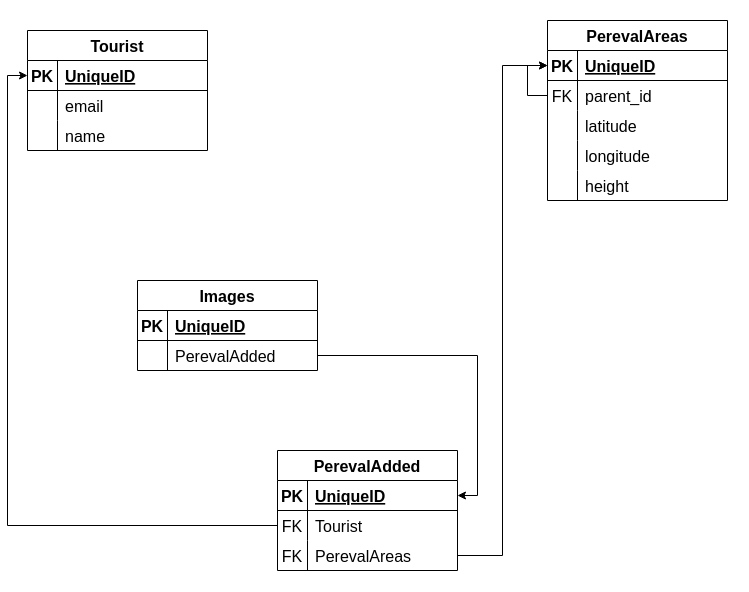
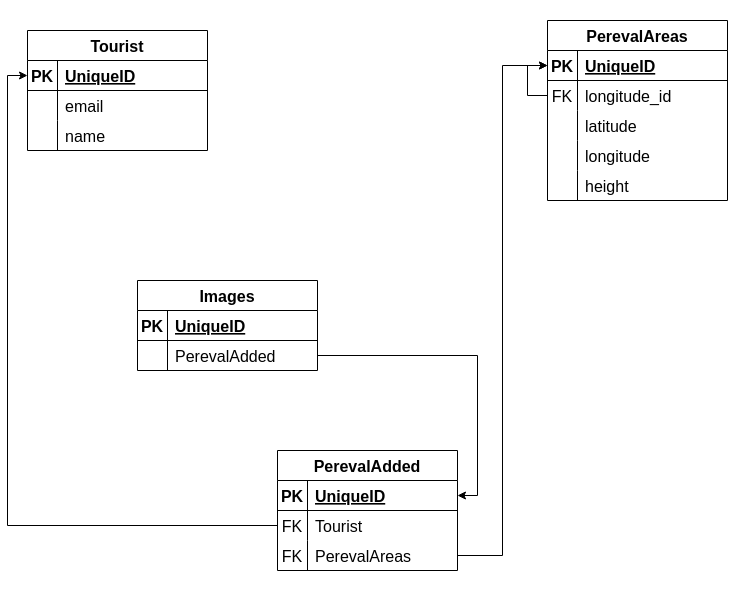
  <mxCell id="0" />
  <mxCell id="1" parent="0" />
  <mxCell id="2" value="PerevalAreas" style="shape=table;startSize=30;container=1;collapsible=1;childLayout=tableLayout;fixedRows=1;rowLines=0;fontStyle=1;align=center;resizeLast=1;fontSize=16;" parent="1" vertex="1"><mxGeometry x="540" y="20" width="180" height="180" as="geometry" /></mxCell>
  <mxCell id="3" value="" style="shape=tableRow;horizontal=0;startSize=0;swimlaneHead=0;swimlaneBody=0;fillColor=none;collapsible=0;dropTarget=0;points=[[0,0.5],[1,0.5]];portConstraint=eastwest;top=0;left=0;right=0;bottom=1;fontSize=16;" parent="2" vertex="1"><mxGeometry y="30" width="180" height="30" as="geometry" /></mxCell>
  <mxCell id="4" value="PK" style="shape=partialRectangle;connectable=0;fillColor=none;top=0;left=0;bottom=0;right=0;fontStyle=1;overflow=hidden;fontSize=16;" parent="3" vertex="1"><mxGeometry width="30" height="30" as="geometry"><mxRectangle width="30" height="30" as="alternateBounds" /></mxGeometry></mxCell>
  <mxCell id="5" value="UniqueID" style="shape=partialRectangle;connectable=0;fillColor=none;top=0;left=0;bottom=0;right=0;align=left;spacingLeft=6;fontStyle=5;overflow=hidden;fontSize=16;" parent="3" vertex="1"><mxGeometry x="30" width="150" height="30" as="geometry"><mxRectangle width="150" height="30" as="alternateBounds" /></mxGeometry></mxCell>
  <mxCell id="6" style="edgeStyle=orthogonalEdgeStyle;rounded=0;orthogonalLoop=1;jettySize=auto;html=1;exitX=0;exitY=0.5;exitDx=0;exitDy=0;fontSize=16;" parent="2" source="7" target="3" edge="1"><mxGeometry relative="1" as="geometry" /></mxCell>
  <mxCell id="7" value="" style="shape=tableRow;horizontal=0;startSize=0;swimlaneHead=0;swimlaneBody=0;fillColor=none;collapsible=0;dropTarget=0;points=[[0,0.5],[1,0.5]];portConstraint=eastwest;top=0;left=0;right=0;bottom=0;fontSize=16;" parent="2" vertex="1"><mxGeometry y="60" width="180" height="30" as="geometry" /></mxCell>
  <mxCell id="8" value="FK" style="shape=partialRectangle;connectable=0;fillColor=none;top=0;left=0;bottom=0;right=0;editable=1;overflow=hidden;fontSize=16;" parent="7" vertex="1"><mxGeometry width="30" height="30" as="geometry"><mxRectangle width="30" height="30" as="alternateBounds" /></mxGeometry></mxCell>
- <mxCell id="9" value="parent_id" style="shape=partialRectangle;connectable=0;fillColor=none;top=0;left=0;bottom=0;right=0;align=left;spacingLeft=6;overflow=hidden;fontSize=16;" parent="7" vertex="1"><mxGeometry x="30" width="150" height="30" as="geometry"><mxRectangle width="150" height="30" as="alternateBounds" /></mxGeometry></mxCell>
+ <mxCell id="9" value="longitude_id" style="shape=partialRectangle;connectable=0;fillColor=none;top=0;left=0;bottom=0;right=0;align=left;spacingLeft=6;overflow=hidden;fontSize=16;" parent="7" vertex="1"><mxGeometry x="30" width="150" height="30" as="geometry"><mxRectangle width="150" height="30" as="alternateBounds" /></mxGeometry></mxCell>
  <mxCell id="10" value="" style="shape=tableRow;horizontal=0;startSize=0;swimlaneHead=0;swimlaneBody=0;fillColor=none;collapsible=0;dropTarget=0;points=[[0,0.5],[1,0.5]];portConstraint=eastwest;top=0;left=0;right=0;bottom=0;fontSize=16;" parent="2" vertex="1"><mxGeometry y="90" width="180" height="30" as="geometry" /></mxCell>
  <mxCell id="11" value="" style="shape=partialRectangle;connectable=0;fillColor=none;top=0;left=0;bottom=0;right=0;editable=1;overflow=hidden;fontSize=16;" parent="10" vertex="1"><mxGeometry width="30" height="30" as="geometry"><mxRectangle width="30" height="30" as="alternateBounds" /></mxGeometry></mxCell>
  <mxCell id="12" value="latitude" style="shape=partialRectangle;connectable=0;fillColor=none;top=0;left=0;bottom=0;right=0;align=left;spacingLeft=6;overflow=hidden;fontSize=16;" parent="10" vertex="1"><mxGeometry x="30" width="150" height="30" as="geometry"><mxRectangle width="150" height="30" as="alternateBounds" /></mxGeometry></mxCell>
  <mxCell id="13" value="" style="shape=tableRow;horizontal=0;startSize=0;swimlaneHead=0;swimlaneBody=0;fillColor=none;collapsible=0;dropTarget=0;points=[[0,0.5],[1,0.5]];portConstraint=eastwest;top=0;left=0;right=0;bottom=0;fontSize=16;" parent="2" vertex="1"><mxGeometry y="120" width="180" height="30" as="geometry" /></mxCell>
  <mxCell id="14" value="" style="shape=partialRectangle;connectable=0;fillColor=none;top=0;left=0;bottom=0;right=0;editable=1;overflow=hidden;fontSize=16;" parent="13" vertex="1"><mxGeometry width="30" height="30" as="geometry"><mxRectangle width="30" height="30" as="alternateBounds" /></mxGeometry></mxCell>
  <mxCell id="15" value="longitude" style="shape=partialRectangle;connectable=0;fillColor=none;top=0;left=0;bottom=0;right=0;align=left;spacingLeft=6;overflow=hidden;fontSize=16;" parent="13" vertex="1"><mxGeometry x="30" width="150" height="30" as="geometry"><mxRectangle width="150" height="30" as="alternateBounds" /></mxGeometry></mxCell>
  <mxCell id="16" style="shape=tableRow;horizontal=0;startSize=0;swimlaneHead=0;swimlaneBody=0;fillColor=none;collapsible=0;dropTarget=0;points=[[0,0.5],[1,0.5]];portConstraint=eastwest;top=0;left=0;right=0;bottom=0;fontSize=16;" parent="2" vertex="1"><mxGeometry y="150" width="180" height="30" as="geometry" /></mxCell>
  <mxCell id="17" style="shape=partialRectangle;connectable=0;fillColor=none;top=0;left=0;bottom=0;right=0;editable=1;overflow=hidden;fontSize=16;" parent="16" vertex="1"><mxGeometry width="30" height="30" as="geometry"><mxRectangle width="30" height="30" as="alternateBounds" /></mxGeometry></mxCell>
  <mxCell id="18" value="height" style="shape=partialRectangle;connectable=0;fillColor=none;top=0;left=0;bottom=0;right=0;align=left;spacingLeft=6;overflow=hidden;fontSize=16;" parent="16" vertex="1"><mxGeometry x="30" width="150" height="30" as="geometry"><mxRectangle width="150" height="30" as="alternateBounds" /></mxGeometry></mxCell>
  <mxCell id="19" value="Tourist" style="shape=table;startSize=30;container=1;collapsible=1;childLayout=tableLayout;fixedRows=1;rowLines=0;fontStyle=1;align=center;resizeLast=1;fontSize=16;" parent="1" vertex="1"><mxGeometry x="20" y="30" width="180" height="120" as="geometry" /></mxCell>
  <mxCell id="20" value="" style="shape=tableRow;horizontal=0;startSize=0;swimlaneHead=0;swimlaneBody=0;fillColor=none;collapsible=0;dropTarget=0;points=[[0,0.5],[1,0.5]];portConstraint=eastwest;top=0;left=0;right=0;bottom=1;fontSize=16;" parent="19" vertex="1"><mxGeometry y="30" width="180" height="30" as="geometry" /></mxCell>
  <mxCell id="21" value="PK" style="shape=partialRectangle;connectable=0;fillColor=none;top=0;left=0;bottom=0;right=0;fontStyle=1;overflow=hidden;fontSize=16;" parent="20" vertex="1"><mxGeometry width="30" height="30" as="geometry"><mxRectangle width="30" height="30" as="alternateBounds" /></mxGeometry></mxCell>
  <mxCell id="22" value="UniqueID" style="shape=partialRectangle;connectable=0;fillColor=none;top=0;left=0;bottom=0;right=0;align=left;spacingLeft=6;fontStyle=5;overflow=hidden;fontSize=16;" parent="20" vertex="1"><mxGeometry x="30" width="150" height="30" as="geometry"><mxRectangle width="150" height="30" as="alternateBounds" /></mxGeometry></mxCell>
  <mxCell id="23" value="" style="shape=tableRow;horizontal=0;startSize=0;swimlaneHead=0;swimlaneBody=0;fillColor=none;collapsible=0;dropTarget=0;points=[[0,0.5],[1,0.5]];portConstraint=eastwest;top=0;left=0;right=0;bottom=0;fontSize=16;" parent="19" vertex="1"><mxGeometry y="60" width="180" height="30" as="geometry" /></mxCell>
  <mxCell id="24" value="" style="shape=partialRectangle;connectable=0;fillColor=none;top=0;left=0;bottom=0;right=0;editable=1;overflow=hidden;fontSize=16;" parent="23" vertex="1"><mxGeometry width="30" height="30" as="geometry"><mxRectangle width="30" height="30" as="alternateBounds" /></mxGeometry></mxCell>
  <mxCell id="25" value="email" style="shape=partialRectangle;connectable=0;fillColor=none;top=0;left=0;bottom=0;right=0;align=left;spacingLeft=6;overflow=hidden;fontSize=16;" parent="23" vertex="1"><mxGeometry x="30" width="150" height="30" as="geometry"><mxRectangle width="150" height="30" as="alternateBounds" /></mxGeometry></mxCell>
  <mxCell id="26" value="" style="shape=tableRow;horizontal=0;startSize=0;swimlaneHead=0;swimlaneBody=0;fillColor=none;collapsible=0;dropTarget=0;points=[[0,0.5],[1,0.5]];portConstraint=eastwest;top=0;left=0;right=0;bottom=0;fontSize=16;" parent="19" vertex="1"><mxGeometry y="90" width="180" height="30" as="geometry" /></mxCell>
  <mxCell id="27" value="" style="shape=partialRectangle;connectable=0;fillColor=none;top=0;left=0;bottom=0;right=0;editable=1;overflow=hidden;fontSize=16;" parent="26" vertex="1"><mxGeometry width="30" height="30" as="geometry"><mxRectangle width="30" height="30" as="alternateBounds" /></mxGeometry></mxCell>
  <mxCell id="28" value="name" style="shape=partialRectangle;connectable=0;fillColor=none;top=0;left=0;bottom=0;right=0;align=left;spacingLeft=6;overflow=hidden;fontSize=16;" parent="26" vertex="1"><mxGeometry x="30" width="150" height="30" as="geometry"><mxRectangle width="150" height="30" as="alternateBounds" /></mxGeometry></mxCell>
  <mxCell id="29" value="PerevalAdded" style="shape=table;startSize=30;container=1;collapsible=1;childLayout=tableLayout;fixedRows=1;rowLines=0;fontStyle=1;align=center;resizeLast=1;fontSize=16;" parent="1" vertex="1"><mxGeometry x="270" y="450" width="180" height="120" as="geometry" /></mxCell>
  <mxCell id="30" value="" style="shape=tableRow;horizontal=0;startSize=0;swimlaneHead=0;swimlaneBody=0;fillColor=none;collapsible=0;dropTarget=0;points=[[0,0.5],[1,0.5]];portConstraint=eastwest;top=0;left=0;right=0;bottom=1;fontSize=16;" parent="29" vertex="1"><mxGeometry y="30" width="180" height="30" as="geometry" /></mxCell>
  <mxCell id="31" value="PK" style="shape=partialRectangle;connectable=0;fillColor=none;top=0;left=0;bottom=0;right=0;fontStyle=1;overflow=hidden;fontSize=16;" parent="30" vertex="1"><mxGeometry width="30" height="30" as="geometry"><mxRectangle width="30" height="30" as="alternateBounds" /></mxGeometry></mxCell>
  <mxCell id="32" value="UniqueID" style="shape=partialRectangle;connectable=0;fillColor=none;top=0;left=0;bottom=0;right=0;align=left;spacingLeft=6;fontStyle=5;overflow=hidden;fontSize=16;" parent="30" vertex="1"><mxGeometry x="30" width="150" height="30" as="geometry"><mxRectangle width="150" height="30" as="alternateBounds" /></mxGeometry></mxCell>
  <mxCell id="33" value="" style="shape=tableRow;horizontal=0;startSize=0;swimlaneHead=0;swimlaneBody=0;fillColor=none;collapsible=0;dropTarget=0;points=[[0,0.5],[1,0.5]];portConstraint=eastwest;top=0;left=0;right=0;bottom=0;fontSize=16;" parent="29" vertex="1"><mxGeometry y="60" width="180" height="30" as="geometry" /></mxCell>
  <mxCell id="34" value="FK" style="shape=partialRectangle;connectable=0;fillColor=none;top=0;left=0;bottom=0;right=0;editable=1;overflow=hidden;fontSize=16;" parent="33" vertex="1"><mxGeometry width="30" height="30" as="geometry"><mxRectangle width="30" height="30" as="alternateBounds" /></mxGeometry></mxCell>
  <mxCell id="35" value="Tourist" style="shape=partialRectangle;connectable=0;fillColor=none;top=0;left=0;bottom=0;right=0;align=left;spacingLeft=6;overflow=hidden;fontSize=16;" parent="33" vertex="1"><mxGeometry x="30" width="150" height="30" as="geometry"><mxRectangle width="150" height="30" as="alternateBounds" /></mxGeometry></mxCell>
  <mxCell id="36" style="shape=tableRow;horizontal=0;startSize=0;swimlaneHead=0;swimlaneBody=0;fillColor=none;collapsible=0;dropTarget=0;points=[[0,0.5],[1,0.5]];portConstraint=eastwest;top=0;left=0;right=0;bottom=0;fontSize=16;" parent="29" vertex="1"><mxGeometry y="90" width="180" height="30" as="geometry" /></mxCell>
  <mxCell id="37" value="FK" style="shape=partialRectangle;connectable=0;fillColor=none;top=0;left=0;bottom=0;right=0;editable=1;overflow=hidden;fontSize=16;" parent="36" vertex="1"><mxGeometry width="30" height="30" as="geometry"><mxRectangle width="30" height="30" as="alternateBounds" /></mxGeometry></mxCell>
  <mxCell id="38" value="PerevalAreas" style="shape=partialRectangle;connectable=0;fillColor=none;top=0;left=0;bottom=0;right=0;align=left;spacingLeft=6;overflow=hidden;fontSize=16;" parent="36" vertex="1"><mxGeometry x="30" width="150" height="30" as="geometry"><mxRectangle width="150" height="30" as="alternateBounds" /></mxGeometry></mxCell>
  <mxCell id="39" value="Images" style="shape=table;startSize=30;container=1;collapsible=1;childLayout=tableLayout;fixedRows=1;rowLines=0;fontStyle=1;align=center;resizeLast=1;fontSize=16;" parent="1" vertex="1"><mxGeometry x="130" y="280" width="180" height="90" as="geometry" /></mxCell>
  <mxCell id="40" value="" style="shape=tableRow;horizontal=0;startSize=0;swimlaneHead=0;swimlaneBody=0;fillColor=none;collapsible=0;dropTarget=0;points=[[0,0.5],[1,0.5]];portConstraint=eastwest;top=0;left=0;right=0;bottom=1;fontSize=16;" parent="39" vertex="1"><mxGeometry y="30" width="180" height="30" as="geometry" /></mxCell>
  <mxCell id="41" value="PK" style="shape=partialRectangle;connectable=0;fillColor=none;top=0;left=0;bottom=0;right=0;fontStyle=1;overflow=hidden;fontSize=16;" parent="40" vertex="1"><mxGeometry width="30" height="30" as="geometry"><mxRectangle width="30" height="30" as="alternateBounds" /></mxGeometry></mxCell>
  <mxCell id="42" value="UniqueID" style="shape=partialRectangle;connectable=0;fillColor=none;top=0;left=0;bottom=0;right=0;align=left;spacingLeft=6;fontStyle=5;overflow=hidden;fontSize=16;" parent="40" vertex="1"><mxGeometry x="30" width="150" height="30" as="geometry"><mxRectangle width="150" height="30" as="alternateBounds" /></mxGeometry></mxCell>
  <mxCell id="43" value="" style="shape=tableRow;horizontal=0;startSize=0;swimlaneHead=0;swimlaneBody=0;fillColor=none;collapsible=0;dropTarget=0;points=[[0,0.5],[1,0.5]];portConstraint=eastwest;top=0;left=0;right=0;bottom=0;fontSize=16;" parent="39" vertex="1"><mxGeometry y="60" width="180" height="30" as="geometry" /></mxCell>
  <mxCell id="44" value="" style="shape=partialRectangle;connectable=0;fillColor=none;top=0;left=0;bottom=0;right=0;editable=1;overflow=hidden;fontSize=16;" parent="43" vertex="1"><mxGeometry width="30" height="30" as="geometry"><mxRectangle width="30" height="30" as="alternateBounds" /></mxGeometry></mxCell>
  <mxCell id="45" value="PerevalAdded" style="shape=partialRectangle;connectable=0;fillColor=none;top=0;left=0;bottom=0;right=0;align=left;spacingLeft=6;overflow=hidden;fontSize=16;" parent="43" vertex="1"><mxGeometry x="30" width="150" height="30" as="geometry"><mxRectangle width="150" height="30" as="alternateBounds" /></mxGeometry></mxCell>
  <mxCell id="46" style="edgeStyle=orthogonalEdgeStyle;rounded=0;orthogonalLoop=1;jettySize=auto;html=1;exitX=0;exitY=0.5;exitDx=0;exitDy=0;entryX=0;entryY=0.5;entryDx=0;entryDy=0;fontSize=16;" parent="1" source="33" target="20" edge="1"><mxGeometry relative="1" as="geometry" /></mxCell>
  <mxCell id="47" style="edgeStyle=orthogonalEdgeStyle;rounded=0;orthogonalLoop=1;jettySize=auto;html=1;exitX=1;exitY=0.5;exitDx=0;exitDy=0;entryX=1;entryY=0.5;entryDx=0;entryDy=0;fontSize=16;" parent="1" source="43" target="30" edge="1"><mxGeometry relative="1" as="geometry" /></mxCell>
  <mxCell id="48" style="edgeStyle=orthogonalEdgeStyle;rounded=0;orthogonalLoop=1;jettySize=auto;html=1;exitX=1;exitY=0.5;exitDx=0;exitDy=0;entryX=0;entryY=0.5;entryDx=0;entryDy=0;fontSize=16;" parent="1" source="36" target="3" edge="1"><mxGeometry relative="1" as="geometry" /></mxCell>
